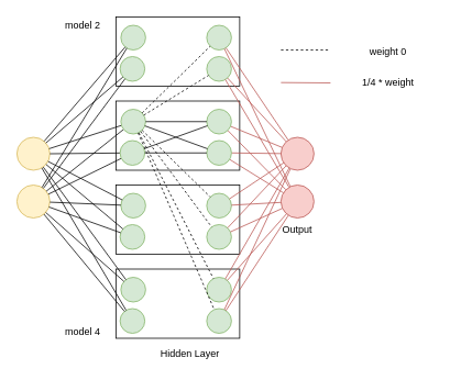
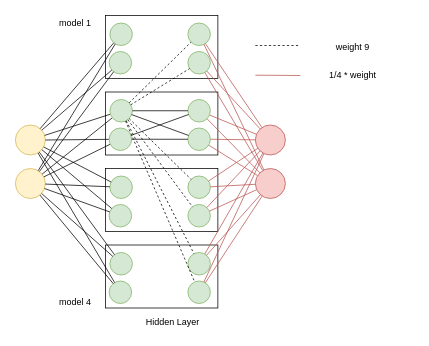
  <mxCell id="0" />
  <mxCell id="1" parent="0" />
  <mxCell id="2" value="" style="rounded=0;whiteSpace=wrap;html=1;" parent="1" vertex="1"><mxGeometry x="140" y="20" width="150" height="84" as="geometry" /></mxCell>
  <mxCell id="3" value="" style="rounded=0;whiteSpace=wrap;html=1;" vertex="1" parent="1"><mxGeometry x="140" y="122" width="150" height="84" as="geometry" /></mxCell>
  <mxCell id="4" value="" style="ellipse;whiteSpace=wrap;html=1;aspect=fixed;strokeColor=#d6b656;fillColor=#fff2cc;" parent="1" vertex="1"><mxGeometry x="20" y="224" width="40" height="40" as="geometry" /></mxCell>
  <mxCell id="5" value="" style="ellipse;whiteSpace=wrap;html=1;aspect=fixed;strokeColor=#d6b656;fillColor=#fff2cc;" parent="1" vertex="1"><mxGeometry x="20" y="166" width="40" height="40" as="geometry" /></mxCell>
  <mxCell id="6" value="" style="ellipse;whiteSpace=wrap;html=1;aspect=fixed;strokeColor=#B85450;fillColor=#f8cecc;" parent="1" vertex="1"><mxGeometry x="340" y="166" width="40" height="40" as="geometry" /></mxCell>
  <mxCell id="7" value="" style="ellipse;whiteSpace=wrap;html=1;aspect=fixed;strokeColor=#b85450;fillColor=#f8cecc;" parent="1" vertex="1"><mxGeometry x="340" y="224" width="40" height="40" as="geometry" /></mxCell>
  <mxCell id="8" value="" style="endArrow=none;html=1;rounded=0;" parent="1" source="5" target="23" edge="1"><mxGeometry width="50" height="50" relative="1" as="geometry"><mxPoint x="253" y="345" as="sourcePoint" /><mxPoint x="140.936" y="156.048" as="targetPoint" /></mxGeometry></mxCell>
  <mxCell id="9" value="" style="endArrow=none;html=1;rounded=0;" parent="1" source="5" target="24" edge="1"><mxGeometry width="50" height="50" relative="1" as="geometry"><mxPoint x="263" y="355" as="sourcePoint" /><mxPoint x="140.057" y="188.487" as="targetPoint" /></mxGeometry></mxCell>
  <mxCell id="10" value="" style="endArrow=none;html=1;rounded=0;" parent="1" source="4" target="23" edge="1"><mxGeometry width="50" height="50" relative="1" as="geometry"><mxPoint x="273" y="365" as="sourcePoint" /><mxPoint x="143.748" y="161.657" as="targetPoint" /></mxGeometry></mxCell>
  <mxCell id="11" value="" style="endArrow=none;html=1;rounded=0;" parent="1" source="4" target="24" edge="1"><mxGeometry width="50" height="50" relative="1" as="geometry"><mxPoint x="283" y="375" as="sourcePoint" /><mxPoint x="140.936" y="196.048" as="targetPoint" /></mxGeometry></mxCell>
  <mxCell id="12" value="" style="endArrow=none;html=1;rounded=0;fillColor=#f8cecc;strokeColor=#B85450;" parent="1" source="25" target="6" edge="1"><mxGeometry width="50" height="50" relative="1" as="geometry"><mxPoint x="279.161" y="155.732" as="sourcePoint" /><mxPoint x="407" y="333" as="targetPoint" /></mxGeometry></mxCell>
  <mxCell id="13" value="" style="endArrow=none;html=1;rounded=0;fillColor=#f8cecc;strokeColor=#b85450;" parent="1" source="25" target="7" edge="1"><mxGeometry width="50" height="50" relative="1" as="geometry"><mxPoint x="276.429" y="161.405" as="sourcePoint" /><mxPoint x="417" y="343" as="targetPoint" /></mxGeometry></mxCell>
  <mxCell id="14" value="" style="endArrow=none;html=1;rounded=0;fillColor=#f8cecc;strokeColor=#b85450;" parent="1" source="26" target="7" edge="1"><mxGeometry width="50" height="50" relative="1" as="geometry"><mxPoint x="279.161" y="195.732" as="sourcePoint" /><mxPoint x="427" y="353" as="targetPoint" /></mxGeometry></mxCell>
  <mxCell id="15" value="" style="endArrow=none;html=1;rounded=0;fillColor=#f8cecc;strokeColor=#b85450;" parent="1" source="26" target="6" edge="1"><mxGeometry width="50" height="50" relative="1" as="geometry"><mxPoint x="279.911" y="188.112" as="sourcePoint" /><mxPoint x="437" y="363" as="targetPoint" /></mxGeometry></mxCell>
  <mxCell id="16" value="" style="endArrow=none;html=1;rounded=0;fillColor=#f8cecc;strokeColor=#b85450;" parent="1" edge="1"><mxGeometry width="50" height="50" relative="1" as="geometry"><mxPoint x="340" y="99.58" as="sourcePoint" /><mxPoint x="400" y="100" as="targetPoint" /></mxGeometry></mxCell>
- <mxCell id="17" value="weight 0" style="text;html=1;strokeColor=none;fillColor=none;align=center;verticalAlign=middle;whiteSpace=wrap;rounded=0;shadow=1;strokeWidth=1.5;" parent="1" vertex="1"><mxGeometry x="390" y="52" width="160" height="20" as="geometry" /></mxCell>
+ <mxCell id="17" value="weight 9" style="text;html=1;strokeColor=none;fillColor=none;align=center;verticalAlign=middle;whiteSpace=wrap;rounded=0;shadow=1;strokeWidth=1.5;" parent="1" vertex="1"><mxGeometry x="390" y="52" width="160" height="20" as="geometry" /></mxCell>
  <mxCell id="18" value="1/4 * weight" style="text;html=1;strokeColor=none;fillColor=none;align=center;verticalAlign=middle;whiteSpace=wrap;rounded=0;shadow=1;strokeWidth=1.5;" parent="1" vertex="1"><mxGeometry x="400" y="90" width="140" height="20" as="geometry" /></mxCell>
  <mxCell id="19" value="Hidden Layer" style="text;html=1;strokeColor=none;fillColor=none;align=center;verticalAlign=middle;whiteSpace=wrap;rounded=0;shadow=1;strokeWidth=1.5;" parent="1" vertex="1"><mxGeometry x="180" y="419" width="100" height="20" as="geometry" /></mxCell>
- <mxCell id="20" value="Output" style="text;html=1;strokeColor=none;fillColor=none;align=center;verticalAlign=middle;whiteSpace=wrap;rounded=0;shadow=1;strokeWidth=1.5;" parent="1" vertex="1"><mxGeometry x="310" y="268" width="100" height="20" as="geometry" /></mxCell>
- <mxCell id="21" value="model 2" style="text;html=1;strokeColor=none;fillColor=none;align=center;verticalAlign=middle;whiteSpace=wrap;rounded=0;shadow=1;strokeWidth=1.5;" parent="1" vertex="1"><mxGeometry x="50" y="20" width="100" height="20" as="geometry" /></mxCell>
+ <mxCell id="21" value="model 1" style="text;html=1;strokeColor=none;fillColor=none;align=center;verticalAlign=middle;whiteSpace=wrap;rounded=0;shadow=1;strokeWidth=1.5;" parent="1" vertex="1"><mxGeometry x="50" y="20" width="100" height="20" as="geometry" /></mxCell>
  <mxCell id="22" value="model 4" style="text;html=1;strokeColor=none;fillColor=none;align=center;verticalAlign=middle;whiteSpace=wrap;rounded=0;shadow=1;strokeWidth=1.5;" parent="1" vertex="1"><mxGeometry x="50" y="392" width="100" height="20" as="geometry" /></mxCell>
  <mxCell id="23" value="" style="ellipse;whiteSpace=wrap;html=1;aspect=fixed;strokeColor=#82b366;fillColor=#d5e8d4;" vertex="1" parent="1"><mxGeometry x="146" y="132" width="30" height="30" as="geometry" /></mxCell>
  <mxCell id="24" value="" style="ellipse;whiteSpace=wrap;html=1;aspect=fixed;strokeColor=#82b366;fillColor=#d5e8d4;" vertex="1" parent="1"><mxGeometry x="145" y="170" width="30" height="30" as="geometry" /></mxCell>
  <mxCell id="25" value="" style="ellipse;whiteSpace=wrap;html=1;aspect=fixed;strokeColor=#82b366;fillColor=#d5e8d4;" vertex="1" parent="1"><mxGeometry x="250" y="132" width="30" height="30" as="geometry" /></mxCell>
  <mxCell id="26" value="" style="ellipse;whiteSpace=wrap;html=1;aspect=fixed;strokeColor=#82b366;fillColor=#d5e8d4;" vertex="1" parent="1"><mxGeometry x="250" y="170" width="30" height="30" as="geometry" /></mxCell>
  <mxCell id="27" value="" style="rounded=0;whiteSpace=wrap;html=1;" vertex="1" parent="1"><mxGeometry x="140" y="224" width="150" height="84" as="geometry" /></mxCell>
  <mxCell id="28" value="" style="ellipse;whiteSpace=wrap;html=1;aspect=fixed;strokeColor=#82b366;fillColor=#d5e8d4;" vertex="1" parent="1"><mxGeometry x="146" y="234" width="30" height="30" as="geometry" /></mxCell>
  <mxCell id="29" value="" style="ellipse;whiteSpace=wrap;html=1;aspect=fixed;strokeColor=#82b366;fillColor=#d5e8d4;" vertex="1" parent="1"><mxGeometry x="145" y="272" width="30" height="30" as="geometry" /></mxCell>
  <mxCell id="30" value="" style="ellipse;whiteSpace=wrap;html=1;aspect=fixed;strokeColor=#82b366;fillColor=#d5e8d4;" vertex="1" parent="1"><mxGeometry x="250" y="234" width="30" height="30" as="geometry" /></mxCell>
  <mxCell id="31" value="" style="ellipse;whiteSpace=wrap;html=1;aspect=fixed;strokeColor=#82b366;fillColor=#d5e8d4;" vertex="1" parent="1"><mxGeometry x="250" y="272" width="30" height="30" as="geometry" /></mxCell>
  <mxCell id="32" value="" style="rounded=0;whiteSpace=wrap;html=1;" vertex="1" parent="1"><mxGeometry x="140" y="326" width="150" height="84" as="geometry" /></mxCell>
  <mxCell id="33" value="" style="ellipse;whiteSpace=wrap;html=1;aspect=fixed;strokeColor=#82b366;fillColor=#d5e8d4;" vertex="1" parent="1"><mxGeometry x="146" y="336" width="30" height="30" as="geometry" /></mxCell>
  <mxCell id="34" value="" style="ellipse;whiteSpace=wrap;html=1;aspect=fixed;strokeColor=#82b366;fillColor=#d5e8d4;" vertex="1" parent="1"><mxGeometry x="145" y="374" width="30" height="30" as="geometry" /></mxCell>
  <mxCell id="35" value="" style="ellipse;whiteSpace=wrap;html=1;aspect=fixed;strokeColor=#82b366;fillColor=#d5e8d4;" vertex="1" parent="1"><mxGeometry x="250" y="336" width="30" height="30" as="geometry" /></mxCell>
  <mxCell id="36" value="" style="ellipse;whiteSpace=wrap;html=1;aspect=fixed;strokeColor=#82b366;fillColor=#d5e8d4;" vertex="1" parent="1"><mxGeometry x="250" y="374" width="30" height="30" as="geometry" /></mxCell>
  <mxCell id="37" value="" style="endArrow=none;html=1;rounded=0;" edge="1" parent="1" source="25" target="23"><mxGeometry width="50" height="50" relative="1" as="geometry"><mxPoint x="69" y="190" as="sourcePoint" /><mxPoint x="157" y="162" as="targetPoint" /></mxGeometry></mxCell>
  <mxCell id="38" value="" style="endArrow=none;html=1;rounded=0;" edge="1" parent="1" source="26" target="23"><mxGeometry width="50" height="50" relative="1" as="geometry"><mxPoint x="260" y="157" as="sourcePoint" /><mxPoint x="186" y="157" as="targetPoint" /></mxGeometry></mxCell>
  <mxCell id="39" value="" style="endArrow=none;html=1;rounded=0;" edge="1" parent="1" source="25" target="24"><mxGeometry width="50" height="50" relative="1" as="geometry"><mxPoint x="270" y="167" as="sourcePoint" /><mxPoint x="196" y="167" as="targetPoint" /></mxGeometry></mxCell>
  <mxCell id="40" value="" style="endArrow=none;html=1;rounded=0;" edge="1" parent="1" source="26" target="24"><mxGeometry width="50" height="50" relative="1" as="geometry"><mxPoint x="280" y="177" as="sourcePoint" /><mxPoint x="206" y="177" as="targetPoint" /></mxGeometry></mxCell>
  <mxCell id="41" value="" style="endArrow=none;dashed=1;html=1;rounded=0;" edge="1" parent="1"><mxGeometry width="50" height="50" relative="1" as="geometry"><mxPoint x="340" y="60" as="sourcePoint" /><mxPoint x="400" y="60" as="targetPoint" /></mxGeometry></mxCell>
  <mxCell id="42" value="" style="ellipse;whiteSpace=wrap;html=1;aspect=fixed;strokeColor=#82b366;fillColor=#d5e8d4;" parent="1" vertex="1"><mxGeometry x="146" y="30" width="30" height="30" as="geometry" /></mxCell>
  <mxCell id="43" value="" style="ellipse;whiteSpace=wrap;html=1;aspect=fixed;strokeColor=#82b366;fillColor=#d5e8d4;" vertex="1" parent="1"><mxGeometry x="250" y="30" width="30" height="30" as="geometry" /></mxCell>
  <mxCell id="44" value="" style="ellipse;whiteSpace=wrap;html=1;aspect=fixed;strokeColor=#82b366;fillColor=#d5e8d4;" vertex="1" parent="1"><mxGeometry x="145" y="68" width="30" height="30" as="geometry" /></mxCell>
  <mxCell id="45" value="" style="ellipse;whiteSpace=wrap;html=1;aspect=fixed;strokeColor=#82b366;fillColor=#d5e8d4;" vertex="1" parent="1"><mxGeometry x="250" y="68" width="30" height="30" as="geometry" /></mxCell>
  <mxCell id="46" value="" style="endArrow=none;dashed=1;html=1;rounded=0;" edge="1" parent="1" source="23" target="30"><mxGeometry width="50" height="50" relative="1" as="geometry"><mxPoint x="183" y="203" as="sourcePoint" /><mxPoint x="262" y="251" as="targetPoint" /></mxGeometry></mxCell>
  <mxCell id="47" value="" style="endArrow=none;dashed=1;html=1;rounded=0;" edge="1" parent="1" source="23" target="31"><mxGeometry width="50" height="50" relative="1" as="geometry"><mxPoint x="193" y="213" as="sourcePoint" /><mxPoint x="272" y="261" as="targetPoint" /></mxGeometry></mxCell>
  <mxCell id="48" value="" style="endArrow=none;dashed=1;html=1;rounded=0;" edge="1" parent="1" source="23" target="35"><mxGeometry width="50" height="50" relative="1" as="geometry"><mxPoint x="182" y="168" as="sourcePoint" /><mxPoint x="264" y="249" as="targetPoint" /></mxGeometry></mxCell>
  <mxCell id="49" value="" style="endArrow=none;dashed=1;html=1;rounded=0;" edge="1" parent="1" source="23" target="36"><mxGeometry width="50" height="50" relative="1" as="geometry"><mxPoint x="192" y="178" as="sourcePoint" /><mxPoint x="274" y="259" as="targetPoint" /></mxGeometry></mxCell>
  <mxCell id="50" value="" style="endArrow=none;dashed=1;html=1;rounded=0;" edge="1" parent="1" source="23" target="45"><mxGeometry width="50" height="50" relative="1" as="geometry"><mxPoint x="202" y="188" as="sourcePoint" /><mxPoint x="284" y="269" as="targetPoint" /></mxGeometry></mxCell>
  <mxCell id="51" value="" style="endArrow=none;dashed=1;html=1;rounded=0;" edge="1" parent="1" source="23" target="43"><mxGeometry width="50" height="50" relative="1" as="geometry"><mxPoint x="212" y="198" as="sourcePoint" /><mxPoint x="294" y="279" as="targetPoint" /></mxGeometry></mxCell>
  <mxCell id="52" value="" style="endArrow=none;html=1;rounded=0;fillColor=#f8cecc;strokeColor=#b85450;" edge="1" parent="1" source="45" target="6"><mxGeometry width="50" height="50" relative="1" as="geometry"><mxPoint x="350" y="109.58" as="sourcePoint" /><mxPoint x="410" y="110" as="targetPoint" /></mxGeometry></mxCell>
  <mxCell id="53" value="" style="endArrow=none;html=1;rounded=0;fillColor=#f8cecc;strokeColor=#b85450;" edge="1" parent="1" source="45" target="7"><mxGeometry width="50" height="50" relative="1" as="geometry"><mxPoint x="360" y="119.58" as="sourcePoint" /><mxPoint x="420" y="120" as="targetPoint" /></mxGeometry></mxCell>
  <mxCell id="54" value="" style="endArrow=none;html=1;rounded=0;fillColor=#f8cecc;strokeColor=#b85450;" edge="1" parent="1" source="43" target="7"><mxGeometry width="50" height="50" relative="1" as="geometry"><mxPoint x="370" y="129.58" as="sourcePoint" /><mxPoint x="430" y="130" as="targetPoint" /></mxGeometry></mxCell>
  <mxCell id="55" value="" style="endArrow=none;html=1;rounded=0;fillColor=#f8cecc;strokeColor=#b85450;" edge="1" parent="1" source="43" target="6"><mxGeometry width="50" height="50" relative="1" as="geometry"><mxPoint x="380" y="139.58" as="sourcePoint" /><mxPoint x="440" y="140" as="targetPoint" /></mxGeometry></mxCell>
  <mxCell id="56" value="" style="endArrow=none;html=1;rounded=0;fillColor=#f8cecc;strokeColor=#b85450;" edge="1" parent="1" source="30" target="6"><mxGeometry width="50" height="50" relative="1" as="geometry"><mxPoint x="390" y="149.58" as="sourcePoint" /><mxPoint x="450" y="150" as="targetPoint" /></mxGeometry></mxCell>
  <mxCell id="57" value="" style="endArrow=none;html=1;rounded=0;fillColor=#f8cecc;strokeColor=#b85450;" edge="1" parent="1" source="31" target="6"><mxGeometry width="50" height="50" relative="1" as="geometry"><mxPoint x="400" y="159.58" as="sourcePoint" /><mxPoint x="460" y="160" as="targetPoint" /></mxGeometry></mxCell>
  <mxCell id="58" value="" style="endArrow=none;html=1;rounded=0;fillColor=#f8cecc;strokeColor=#b85450;" edge="1" parent="1" source="30" target="7"><mxGeometry width="50" height="50" relative="1" as="geometry"><mxPoint x="410" y="169.58" as="sourcePoint" /><mxPoint x="470" y="170" as="targetPoint" /></mxGeometry></mxCell>
  <mxCell id="59" value="" style="endArrow=none;html=1;rounded=0;fillColor=#f8cecc;strokeColor=#b85450;" edge="1" parent="1" source="31" target="7"><mxGeometry width="50" height="50" relative="1" as="geometry"><mxPoint x="420" y="179.58" as="sourcePoint" /><mxPoint x="480" y="180" as="targetPoint" /></mxGeometry></mxCell>
  <mxCell id="60" value="" style="endArrow=none;html=1;rounded=0;fillColor=#f8cecc;strokeColor=#b85450;" edge="1" parent="1" source="35" target="6"><mxGeometry width="50" height="50" relative="1" as="geometry"><mxPoint x="430" y="189.58" as="sourcePoint" /><mxPoint x="490" y="190" as="targetPoint" /></mxGeometry></mxCell>
  <mxCell id="61" value="" style="endArrow=none;html=1;rounded=0;fillColor=#f8cecc;strokeColor=#b85450;" edge="1" parent="1" source="36" target="6"><mxGeometry width="50" height="50" relative="1" as="geometry"><mxPoint x="440" y="199.58" as="sourcePoint" /><mxPoint x="500" y="200" as="targetPoint" /></mxGeometry></mxCell>
  <mxCell id="62" value="" style="endArrow=none;html=1;rounded=0;fillColor=#f8cecc;strokeColor=#b85450;" edge="1" parent="1" source="35" target="7"><mxGeometry width="50" height="50" relative="1" as="geometry"><mxPoint x="450" y="209.58" as="sourcePoint" /><mxPoint x="510" y="210" as="targetPoint" /></mxGeometry></mxCell>
  <mxCell id="63" value="" style="endArrow=none;html=1;rounded=0;fillColor=#f8cecc;strokeColor=#b85450;" edge="1" parent="1" source="36" target="7"><mxGeometry width="50" height="50" relative="1" as="geometry"><mxPoint x="460" y="219.58" as="sourcePoint" /><mxPoint x="520" y="220" as="targetPoint" /></mxGeometry></mxCell>
  <mxCell id="64" value="" style="endArrow=none;html=1;rounded=0;" edge="1" parent="1" source="4" target="28"><mxGeometry width="50" height="50" relative="1" as="geometry"><mxPoint x="68" y="245" as="sourcePoint" /><mxPoint x="157" y="202" as="targetPoint" /></mxGeometry></mxCell>
  <mxCell id="65" value="" style="endArrow=none;html=1;rounded=0;" edge="1" parent="1" source="4" target="29"><mxGeometry width="50" height="50" relative="1" as="geometry"><mxPoint x="78" y="255" as="sourcePoint" /><mxPoint x="167" y="212" as="targetPoint" /></mxGeometry></mxCell>
  <mxCell id="66" value="" style="endArrow=none;html=1;rounded=0;" edge="1" parent="1" source="5" target="28"><mxGeometry width="50" height="50" relative="1" as="geometry"><mxPoint x="88" y="265" as="sourcePoint" /><mxPoint x="177" y="222" as="targetPoint" /></mxGeometry></mxCell>
  <mxCell id="67" value="" style="endArrow=none;html=1;rounded=0;" edge="1" parent="1" source="5" target="29"><mxGeometry width="50" height="50" relative="1" as="geometry"><mxPoint x="98" y="275" as="sourcePoint" /><mxPoint x="187" y="232" as="targetPoint" /></mxGeometry></mxCell>
  <mxCell id="68" value="" style="endArrow=none;html=1;rounded=0;" edge="1" parent="1" source="5" target="33"><mxGeometry width="50" height="50" relative="1" as="geometry"><mxPoint x="108" y="285" as="sourcePoint" /><mxPoint x="197" y="242" as="targetPoint" /></mxGeometry></mxCell>
  <mxCell id="69" value="" style="endArrow=none;html=1;rounded=0;" edge="1" parent="1" source="5" target="34"><mxGeometry width="50" height="50" relative="1" as="geometry"><mxPoint x="118" y="295" as="sourcePoint" /><mxPoint x="207" y="252" as="targetPoint" /></mxGeometry></mxCell>
  <mxCell id="70" value="" style="endArrow=none;html=1;rounded=0;" edge="1" parent="1" source="4" target="33"><mxGeometry width="50" height="50" relative="1" as="geometry"><mxPoint x="128" y="305" as="sourcePoint" /><mxPoint x="217" y="262" as="targetPoint" /></mxGeometry></mxCell>
  <mxCell id="71" value="" style="endArrow=none;html=1;rounded=0;" edge="1" parent="1" source="4" target="34"><mxGeometry width="50" height="50" relative="1" as="geometry"><mxPoint x="138" y="315" as="sourcePoint" /><mxPoint x="227" y="272" as="targetPoint" /></mxGeometry></mxCell>
  <mxCell id="72" value="" style="endArrow=none;html=1;rounded=0;" edge="1" parent="1" source="5" target="44"><mxGeometry width="50" height="50" relative="1" as="geometry"><mxPoint x="69" y="190" as="sourcePoint" /><mxPoint x="157" y="162" as="targetPoint" /></mxGeometry></mxCell>
  <mxCell id="73" value="" style="endArrow=none;html=1;rounded=0;" edge="1" parent="1" source="5" target="42"><mxGeometry width="50" height="50" relative="1" as="geometry"><mxPoint x="79" y="200" as="sourcePoint" /><mxPoint x="167" y="172" as="targetPoint" /></mxGeometry></mxCell>
  <mxCell id="74" value="" style="endArrow=none;html=1;rounded=0;" edge="1" parent="1" source="4" target="44"><mxGeometry width="50" height="50" relative="1" as="geometry"><mxPoint x="89" y="210" as="sourcePoint" /><mxPoint x="177" y="182" as="targetPoint" /></mxGeometry></mxCell>
  <mxCell id="75" value="" style="endArrow=none;html=1;rounded=0;" edge="1" parent="1" source="4" target="42"><mxGeometry width="50" height="50" relative="1" as="geometry"><mxPoint x="99" y="220" as="sourcePoint" /><mxPoint x="187" y="192" as="targetPoint" /></mxGeometry></mxCell>
